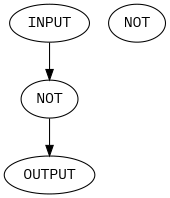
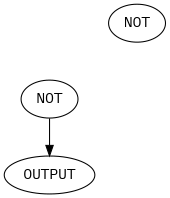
  digraph {
    fontname="IBM Plex Mono"
    node [fontname="IBM Plex Mono"]
    edge [fontname="IBM Plex Mono"]
-   n1 [label=INPUT]
    n2 [label=NOT]
    n3 [label=OUTPUT]
    n4 [label=NOT]
-   n1 -> n2
    n2 -> n3
  }
